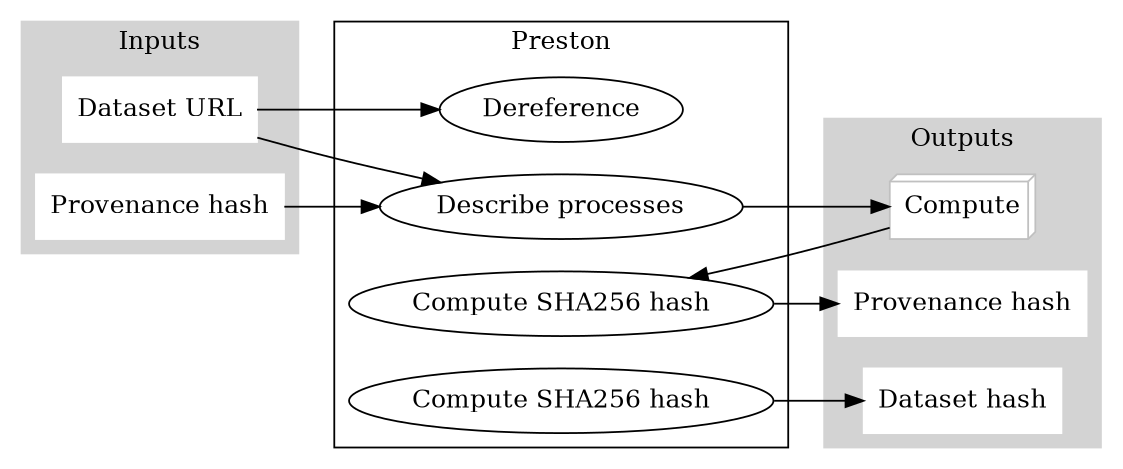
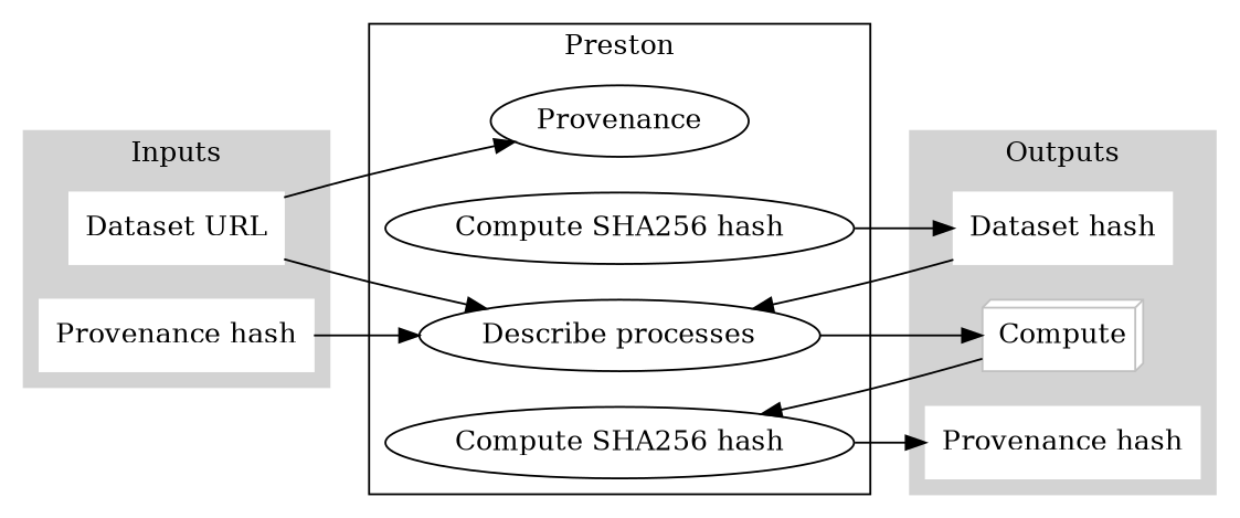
  digraph {
    rankdir=LR
    node [style=filled]
    n1 [color=white label="Dataset URL" shape=Mrectangle]
    n2 [color=white label="Provenance hash" shape=Mrectangle]
-   n3 [label=Dereference style=""]
+   n3 [label=Provenance style=""]
    n4 [label="Describe processes" style=""]
    n5 [label="Compute SHA256 hash" style=""]
    n6 [label="Compute SHA256 hash" style=""]
    n7 [color=white fillcolor=white label="Dataset hash" shape=Mrectangle]
    n8 [color=gray fillcolor=white label=Compute shape=box3d]
    n9 [color=white fillcolor=white label="Provenance hash" shape=Mrectangle]
    subgraph cluster_1 {
      color=lightgrey
      label=Inputs
      style=filled
      n1
      n2
    }
    subgraph cluster_2 {
      label=Preston
      n3
      n4
      n5
      n6
    }
    subgraph cluster_3 {
      color=lightgrey
      label=Outputs
      style=filled
      n7
      n8
      n9
    }
    n1 -> n3
    n1 -> n4
    n2 -> n4
    n4 -> n8
    n5 -> n7
    n6 -> n9
+   n7 -> n4
    n8 -> n6
  }
